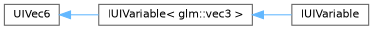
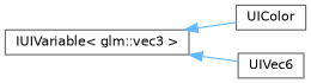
  digraph {
    rankdir=LR
    node [color=grey40 fillcolor=white fontname=Helvetica fontsize=10 shape=box style=filled]
    edge [color=steelblue1 dir=back fontname=Helvetica fontsize=10 labelfontname=Helvetica labelfontsize=10 style=solid]
    n1 [height=0.2 label="IUIVariable\< glm::vec3 \>" width=0.4]
-   n2 [height=0.2 label=IUIVariable width=0.4]
+   n2 [height=0.2 label=UIColor width=0.4]
    n3 [height=0.2 label=UIVec6 width=0.4]
    n1 -> n2
-   n3 -> n1
+   n1 -> n3
  }
